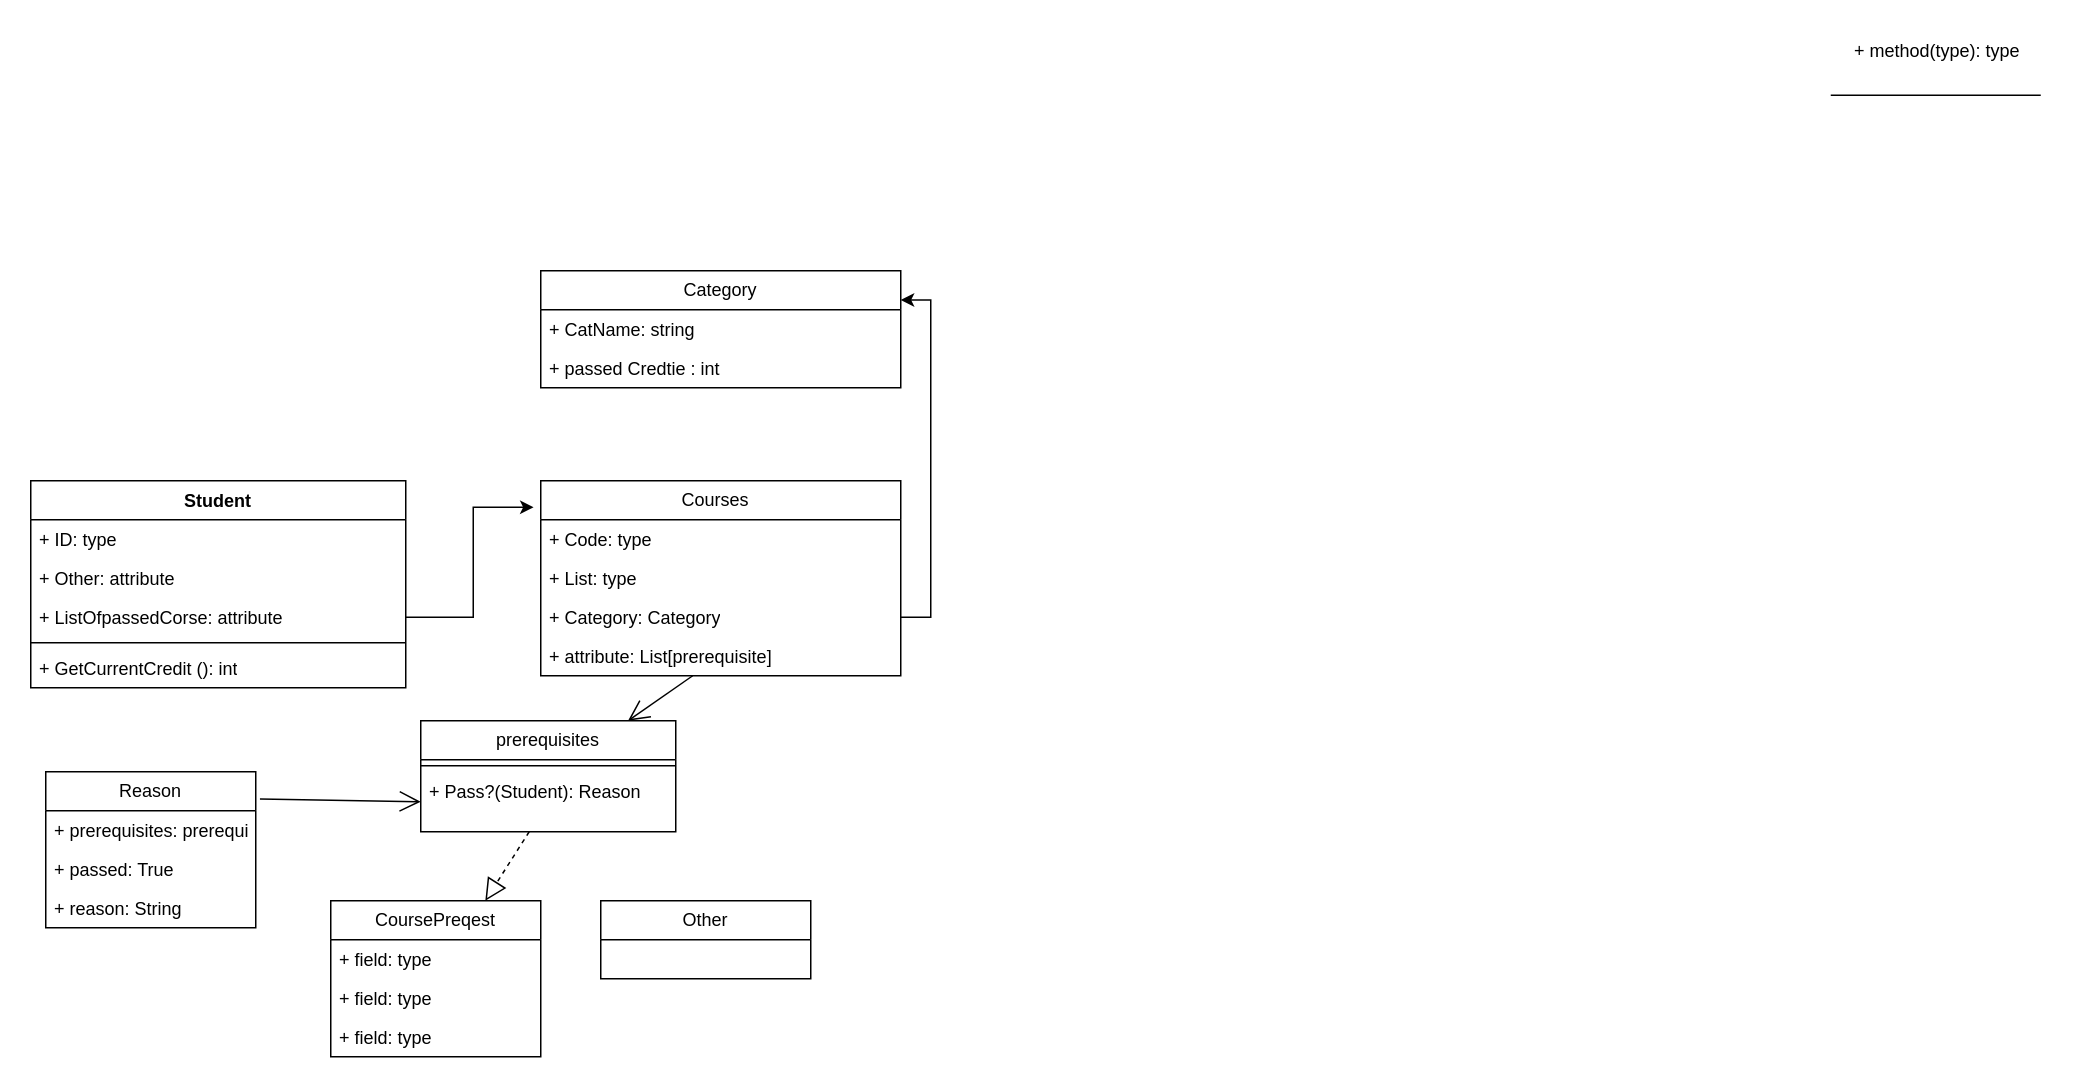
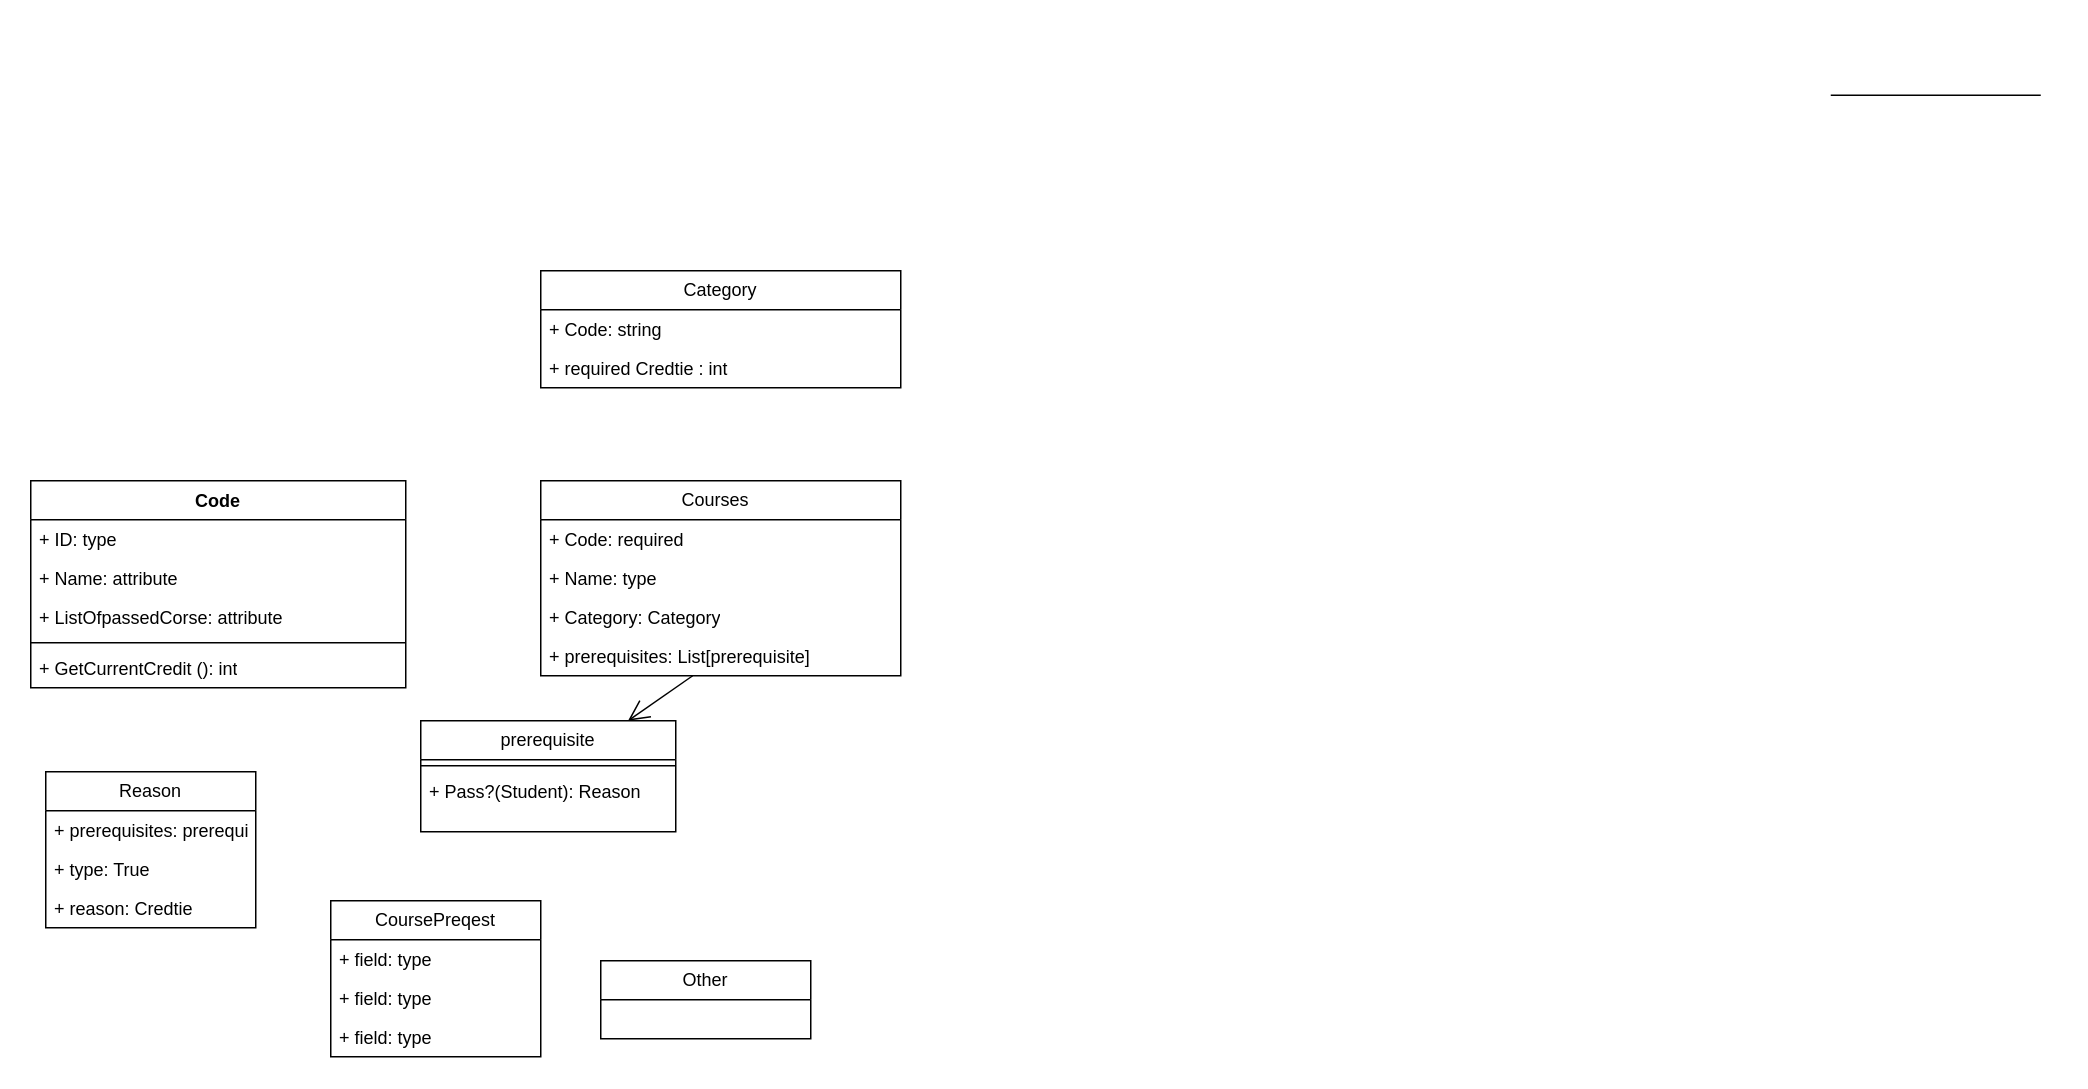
  <mxCell id="0" />
  <mxCell id="1" parent="0" />
- <mxCell id="2" value="Student" style="swimlane;fontStyle=1;align=center;verticalAlign=top;childLayout=stackLayout;horizontal=1;startSize=26;horizontalStack=0;resizeParent=1;resizeParentMax=0;resizeLast=0;collapsible=1;marginBottom=0;whiteSpace=wrap;html=1;" vertex="1" parent="1"><mxGeometry x="20" y="320" width="250" height="138" as="geometry" /></mxCell>
+ <mxCell id="2" value="Code" style="swimlane;fontStyle=1;align=center;verticalAlign=top;childLayout=stackLayout;horizontal=1;startSize=26;horizontalStack=0;resizeParent=1;resizeParentMax=0;resizeLast=0;collapsible=1;marginBottom=0;whiteSpace=wrap;html=1;" vertex="1" parent="1"><mxGeometry x="20" y="320" width="250" height="138" as="geometry" /></mxCell>
  <mxCell id="3" value="+ ID: type&lt;br&gt;" style="text;strokeColor=none;fillColor=none;align=left;verticalAlign=top;spacingLeft=4;spacingRight=4;overflow=hidden;rotatable=0;points=[[0,0.5],[1,0.5]];portConstraint=eastwest;whiteSpace=wrap;html=1;" vertex="1" parent="2"><mxGeometry y="26" width="250" height="26" as="geometry" /></mxCell>
- <mxCell id="4" value="+ Other: attribute" style="text;strokeColor=none;fillColor=none;align=left;verticalAlign=top;spacingLeft=4;spacingRight=4;overflow=hidden;rotatable=0;points=[[0,0.5],[1,0.5]];portConstraint=eastwest;whiteSpace=wrap;html=1;" vertex="1" parent="2"><mxGeometry y="52" width="250" height="26" as="geometry" /></mxCell>
+ <mxCell id="4" value="+ Name: attribute" style="text;strokeColor=none;fillColor=none;align=left;verticalAlign=top;spacingLeft=4;spacingRight=4;overflow=hidden;rotatable=0;points=[[0,0.5],[1,0.5]];portConstraint=eastwest;whiteSpace=wrap;html=1;" vertex="1" parent="2"><mxGeometry y="52" width="250" height="26" as="geometry" /></mxCell>
  <mxCell id="5" value="+ ListOfpassedCorse: attribute" style="text;strokeColor=none;fillColor=none;align=left;verticalAlign=top;spacingLeft=4;spacingRight=4;overflow=hidden;rotatable=0;points=[[0,0.5],[1,0.5]];portConstraint=eastwest;whiteSpace=wrap;html=1;" vertex="1" parent="2"><mxGeometry y="78" width="250" height="26" as="geometry" /></mxCell>
  <mxCell id="6" value="" style="line;strokeWidth=1;fillColor=none;align=left;verticalAlign=middle;spacingTop=-1;spacingLeft=3;spacingRight=3;rotatable=0;labelPosition=right;points=[];portConstraint=eastwest;strokeColor=inherit;" vertex="1" parent="2"><mxGeometry y="104" width="250" height="8" as="geometry" /></mxCell>
  <mxCell id="7" value="+ GetCurrentCredit&amp;nbsp;(): int" style="text;strokeColor=none;fillColor=none;align=left;verticalAlign=top;spacingLeft=4;spacingRight=4;overflow=hidden;rotatable=0;points=[[0,0.5],[1,0.5]];portConstraint=eastwest;whiteSpace=wrap;html=1;" vertex="1" parent="2"><mxGeometry y="112" width="250" height="26" as="geometry" /></mxCell>
  <mxCell id="8" value="Courses&amp;nbsp;&amp;nbsp;" style="swimlane;fontStyle=0;childLayout=stackLayout;horizontal=1;startSize=26;fillColor=none;horizontalStack=0;resizeParent=1;resizeParentMax=0;resizeLast=0;collapsible=1;marginBottom=0;whiteSpace=wrap;html=1;" vertex="1" parent="1"><mxGeometry x="360" y="320" width="240" height="130" as="geometry" /></mxCell>
- <mxCell id="9" value="+ Code: type" style="text;strokeColor=none;fillColor=none;align=left;verticalAlign=top;spacingLeft=4;spacingRight=4;overflow=hidden;rotatable=0;points=[[0,0.5],[1,0.5]];portConstraint=eastwest;whiteSpace=wrap;html=1;" vertex="1" parent="8"><mxGeometry y="26" width="240" height="26" as="geometry" /></mxCell>
- <mxCell id="10" value="+ List: type" style="text;strokeColor=none;fillColor=none;align=left;verticalAlign=top;spacingLeft=4;spacingRight=4;overflow=hidden;rotatable=0;points=[[0,0.5],[1,0.5]];portConstraint=eastwest;whiteSpace=wrap;html=1;" vertex="1" parent="8"><mxGeometry y="52" width="240" height="26" as="geometry" /></mxCell>
+ <mxCell id="9" value="+ Code: required" style="text;strokeColor=none;fillColor=none;align=left;verticalAlign=top;spacingLeft=4;spacingRight=4;overflow=hidden;rotatable=0;points=[[0,0.5],[1,0.5]];portConstraint=eastwest;whiteSpace=wrap;html=1;" vertex="1" parent="8"><mxGeometry y="26" width="240" height="26" as="geometry" /></mxCell>
+ <mxCell id="10" value="+ Name: type" style="text;strokeColor=none;fillColor=none;align=left;verticalAlign=top;spacingLeft=4;spacingRight=4;overflow=hidden;rotatable=0;points=[[0,0.5],[1,0.5]];portConstraint=eastwest;whiteSpace=wrap;html=1;" vertex="1" parent="8"><mxGeometry y="52" width="240" height="26" as="geometry" /></mxCell>
  <mxCell id="11" value="+ Category: Category" style="text;strokeColor=none;fillColor=none;align=left;verticalAlign=top;spacingLeft=4;spacingRight=4;overflow=hidden;rotatable=0;points=[[0,0.5],[1,0.5]];portConstraint=eastwest;whiteSpace=wrap;html=1;" vertex="1" parent="8"><mxGeometry y="78" width="240" height="26" as="geometry" /></mxCell>
- <mxCell id="12" value="+&amp;nbsp;attribute&lt;span style=&quot;background-color: initial;&quot;&gt;:&amp;nbsp;&lt;/span&gt;List[prerequisite]" style="text;strokeColor=none;fillColor=none;align=left;verticalAlign=top;spacingLeft=4;spacingRight=4;overflow=hidden;rotatable=0;points=[[0,0.5],[1,0.5]];portConstraint=eastwest;whiteSpace=wrap;html=1;" vertex="1" parent="8"><mxGeometry y="104" width="240" height="26" as="geometry" /></mxCell>
- <mxCell id="13" style="edgeStyle=orthogonalEdgeStyle;rounded=0;orthogonalLoop=1;jettySize=auto;html=1;exitX=1;exitY=0.5;exitDx=0;exitDy=0;entryX=-0.02;entryY=0.136;entryDx=0;entryDy=0;entryPerimeter=0;" edge="1" parent="1" source="5" target="8"><mxGeometry relative="1" as="geometry" /></mxCell>
- <mxCell id="14" value="prerequisites" style="swimlane;fontStyle=0;childLayout=stackLayout;horizontal=1;startSize=26;fillColor=none;horizontalStack=0;resizeParent=1;resizeParentMax=0;resizeLast=0;collapsible=1;marginBottom=0;whiteSpace=wrap;html=1;" vertex="1" parent="1"><mxGeometry x="280" y="480" width="170" height="74" as="geometry" /></mxCell>
+ <mxCell id="12" value="+&amp;nbsp;prerequisites&lt;span style=&quot;background-color: initial;&quot;&gt;:&amp;nbsp;&lt;/span&gt;List[prerequisite]" style="text;strokeColor=none;fillColor=none;align=left;verticalAlign=top;spacingLeft=4;spacingRight=4;overflow=hidden;rotatable=0;points=[[0,0.5],[1,0.5]];portConstraint=eastwest;whiteSpace=wrap;html=1;" vertex="1" parent="8"><mxGeometry y="104" width="240" height="26" as="geometry" /></mxCell>
+ <mxCell id="14" value="prerequisite" style="swimlane;fontStyle=0;childLayout=stackLayout;horizontal=1;startSize=26;fillColor=none;horizontalStack=0;resizeParent=1;resizeParentMax=0;resizeLast=0;collapsible=1;marginBottom=0;whiteSpace=wrap;html=1;" vertex="1" parent="1"><mxGeometry x="280" y="480" width="170" height="74" as="geometry" /></mxCell>
  <mxCell id="15" value="" style="line;strokeWidth=1;fillColor=none;align=left;verticalAlign=middle;spacingTop=-1;spacingLeft=3;spacingRight=3;rotatable=0;labelPosition=right;points=[];portConstraint=eastwest;strokeColor=inherit;" vertex="1" parent="14"><mxGeometry y="26" width="170" height="8" as="geometry" /></mxCell>
  <mxCell id="16" value="+ Pass?(Student):&amp;nbsp;Reason" style="text;strokeColor=none;fillColor=none;align=left;verticalAlign=top;spacingLeft=4;spacingRight=4;overflow=hidden;rotatable=0;points=[[0,0.5],[1,0.5]];portConstraint=eastwest;whiteSpace=wrap;html=1;" vertex="1" parent="14"><mxGeometry y="34" width="170" height="40" as="geometry" /></mxCell>
  <mxCell id="17" value="CoursePreqest" style="swimlane;fontStyle=0;childLayout=stackLayout;horizontal=1;startSize=26;fillColor=none;horizontalStack=0;resizeParent=1;resizeParentMax=0;resizeLast=0;collapsible=1;marginBottom=0;whiteSpace=wrap;html=1;" vertex="1" parent="1"><mxGeometry x="220" y="600" width="140" height="104" as="geometry" /></mxCell>
  <mxCell id="18" value="+ field: type" style="text;strokeColor=none;fillColor=none;align=left;verticalAlign=top;spacingLeft=4;spacingRight=4;overflow=hidden;rotatable=0;points=[[0,0.5],[1,0.5]];portConstraint=eastwest;whiteSpace=wrap;html=1;" vertex="1" parent="17"><mxGeometry y="26" width="140" height="26" as="geometry" /></mxCell>
  <mxCell id="19" value="+ field: type" style="text;strokeColor=none;fillColor=none;align=left;verticalAlign=top;spacingLeft=4;spacingRight=4;overflow=hidden;rotatable=0;points=[[0,0.5],[1,0.5]];portConstraint=eastwest;whiteSpace=wrap;html=1;" vertex="1" parent="17"><mxGeometry y="52" width="140" height="26" as="geometry" /></mxCell>
  <mxCell id="20" value="+ field: type" style="text;strokeColor=none;fillColor=none;align=left;verticalAlign=top;spacingLeft=4;spacingRight=4;overflow=hidden;rotatable=0;points=[[0,0.5],[1,0.5]];portConstraint=eastwest;whiteSpace=wrap;html=1;" vertex="1" parent="17"><mxGeometry y="78" width="140" height="26" as="geometry" /></mxCell>
- <mxCell id="21" value="Other" style="swimlane;fontStyle=0;childLayout=stackLayout;horizontal=1;startSize=26;fillColor=none;horizontalStack=0;resizeParent=1;resizeParentMax=0;resizeLast=0;collapsible=1;marginBottom=0;whiteSpace=wrap;html=1;" vertex="1" parent="1"><mxGeometry x="400" y="600" width="140" height="52" as="geometry" /></mxCell>
- <mxCell id="22" value="+ method(type): type" style="text;strokeColor=none;fillColor=none;align=left;verticalAlign=top;spacingLeft=4;spacingRight=4;overflow=hidden;rotatable=0;points=[[0,0.5],[1,0.5]];portConstraint=eastwest;whiteSpace=wrap;html=1;" vertex="1" parent="1"><mxGeometry x="1230" y="20" width="140" height="26" as="geometry" /></mxCell>
+ <mxCell id="21" value="Other" style="swimlane;fontStyle=0;childLayout=stackLayout;horizontal=1;startSize=26;fillColor=none;horizontalStack=0;resizeParent=1;resizeParentMax=0;resizeLast=0;collapsible=1;marginBottom=0;whiteSpace=wrap;html=1;" vertex="1" parent="1"><mxGeometry x="400" y="640" width="140" height="52" as="geometry" /></mxCell>
  <mxCell id="23" value="" style="line;strokeWidth=1;fillColor=none;align=left;verticalAlign=middle;spacingTop=-1;spacingLeft=3;spacingRight=3;rotatable=0;labelPosition=right;points=[];portConstraint=eastwest;strokeColor=inherit;" vertex="1" parent="1"><mxGeometry x="1220" y="59" width="140" height="8" as="geometry" /></mxCell>
  <mxCell id="24" value="Reason" style="swimlane;fontStyle=0;childLayout=stackLayout;horizontal=1;startSize=26;fillColor=none;horizontalStack=0;resizeParent=1;resizeParentMax=0;resizeLast=0;collapsible=1;marginBottom=0;whiteSpace=wrap;html=1;" vertex="1" parent="1"><mxGeometry x="30" y="514" width="140" height="104" as="geometry" /></mxCell>
  <mxCell id="25" value="+&amp;nbsp;prerequisites:&amp;nbsp;prerequisite" style="text;strokeColor=none;fillColor=none;align=left;verticalAlign=top;spacingLeft=4;spacingRight=4;overflow=hidden;rotatable=0;points=[[0,0.5],[1,0.5]];portConstraint=eastwest;whiteSpace=wrap;html=1;" vertex="1" parent="24"><mxGeometry y="26" width="140" height="26" as="geometry" /></mxCell>
- <mxCell id="26" value="+ passed: True" style="text;strokeColor=none;fillColor=none;align=left;verticalAlign=top;spacingLeft=4;spacingRight=4;overflow=hidden;rotatable=0;points=[[0,0.5],[1,0.5]];portConstraint=eastwest;whiteSpace=wrap;html=1;" vertex="1" parent="24"><mxGeometry y="52" width="140" height="26" as="geometry" /></mxCell>
- <mxCell id="27" value="+ reason: String" style="text;strokeColor=none;fillColor=none;align=left;verticalAlign=top;spacingLeft=4;spacingRight=4;overflow=hidden;rotatable=0;points=[[0,0.5],[1,0.5]];portConstraint=eastwest;whiteSpace=wrap;html=1;" vertex="1" parent="24"><mxGeometry y="78" width="140" height="26" as="geometry" /></mxCell>
- <mxCell id="28" value="" style="endArrow=block;dashed=1;endFill=0;endSize=12;html=1;rounded=0;" edge="1" parent="1" source="16" target="17"><mxGeometry width="160" relative="1" as="geometry"><mxPoint x="350" y="760" as="sourcePoint" /><mxPoint x="510" y="760" as="targetPoint" /></mxGeometry></mxCell>
- <mxCell id="29" value="" style="endArrow=open;endFill=1;endSize=12;html=1;rounded=0;exitX=1.02;exitY=0.175;exitDx=0;exitDy=0;exitPerimeter=0;entryX=0;entryY=0.5;entryDx=0;entryDy=0;" edge="1" parent="1" source="24" target="16"><mxGeometry width="160" relative="1" as="geometry"><mxPoint x="200" y="540" as="sourcePoint" /><mxPoint x="280" y="520" as="targetPoint" /></mxGeometry></mxCell>
+ <mxCell id="26" value="+ type: True" style="text;strokeColor=none;fillColor=none;align=left;verticalAlign=top;spacingLeft=4;spacingRight=4;overflow=hidden;rotatable=0;points=[[0,0.5],[1,0.5]];portConstraint=eastwest;whiteSpace=wrap;html=1;" vertex="1" parent="24"><mxGeometry y="52" width="140" height="26" as="geometry" /></mxCell>
+ <mxCell id="27" value="+ reason: Credtie" style="text;strokeColor=none;fillColor=none;align=left;verticalAlign=top;spacingLeft=4;spacingRight=4;overflow=hidden;rotatable=0;points=[[0,0.5],[1,0.5]];portConstraint=eastwest;whiteSpace=wrap;html=1;" vertex="1" parent="24"><mxGeometry y="78" width="140" height="26" as="geometry" /></mxCell>
  <mxCell id="30" value="" style="endArrow=open;endFill=1;endSize=12;html=1;rounded=0;" edge="1" parent="1" source="12" target="14"><mxGeometry width="160" relative="1" as="geometry"><mxPoint x="530" y="470" as="sourcePoint" /><mxPoint x="627" y="471" as="targetPoint" /></mxGeometry></mxCell>
  <mxCell id="31" value="Category" style="swimlane;fontStyle=0;childLayout=stackLayout;horizontal=1;startSize=26;fillColor=none;horizontalStack=0;resizeParent=1;resizeParentMax=0;resizeLast=0;collapsible=1;marginBottom=0;whiteSpace=wrap;html=1;" vertex="1" parent="1"><mxGeometry x="360" y="180" width="240" height="78" as="geometry" /></mxCell>
- <mxCell id="32" value="+ CatName: string" style="text;strokeColor=none;fillColor=none;align=left;verticalAlign=top;spacingLeft=4;spacingRight=4;overflow=hidden;rotatable=0;points=[[0,0.5],[1,0.5]];portConstraint=eastwest;whiteSpace=wrap;html=1;" vertex="1" parent="31"><mxGeometry y="26" width="240" height="26" as="geometry" /></mxCell>
- <mxCell id="33" value="+ passed Credtie : int" style="text;strokeColor=none;fillColor=none;align=left;verticalAlign=top;spacingLeft=4;spacingRight=4;overflow=hidden;rotatable=0;points=[[0,0.5],[1,0.5]];portConstraint=eastwest;whiteSpace=wrap;html=1;" vertex="1" parent="31"><mxGeometry y="52" width="240" height="26" as="geometry" /></mxCell>
- <mxCell id="34" style="edgeStyle=orthogonalEdgeStyle;rounded=0;orthogonalLoop=1;jettySize=auto;html=1;exitX=1;exitY=0.5;exitDx=0;exitDy=0;entryX=1;entryY=0.25;entryDx=0;entryDy=0;" edge="1" parent="1" source="11" target="31"><mxGeometry relative="1" as="geometry" /></mxCell>
+ <mxCell id="32" value="+ Code: string" style="text;strokeColor=none;fillColor=none;align=left;verticalAlign=top;spacingLeft=4;spacingRight=4;overflow=hidden;rotatable=0;points=[[0,0.5],[1,0.5]];portConstraint=eastwest;whiteSpace=wrap;html=1;" vertex="1" parent="31"><mxGeometry y="26" width="240" height="26" as="geometry" /></mxCell>
+ <mxCell id="33" value="+ required Credtie : int" style="text;strokeColor=none;fillColor=none;align=left;verticalAlign=top;spacingLeft=4;spacingRight=4;overflow=hidden;rotatable=0;points=[[0,0.5],[1,0.5]];portConstraint=eastwest;whiteSpace=wrap;html=1;" vertex="1" parent="31"><mxGeometry y="52" width="240" height="26" as="geometry" /></mxCell>
